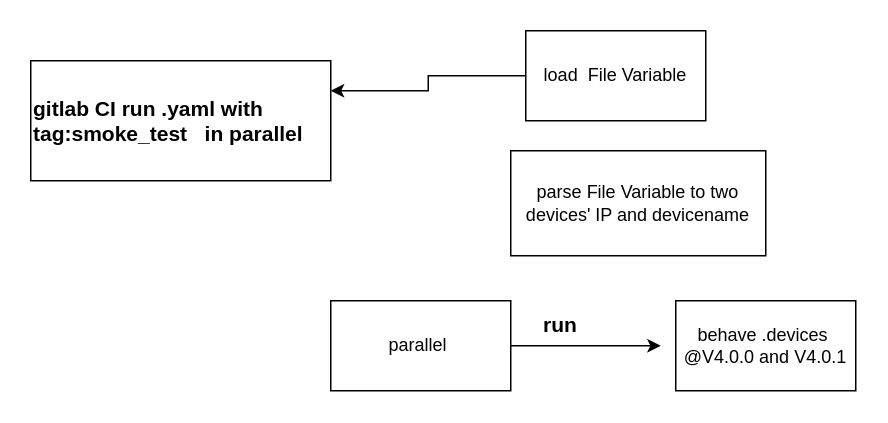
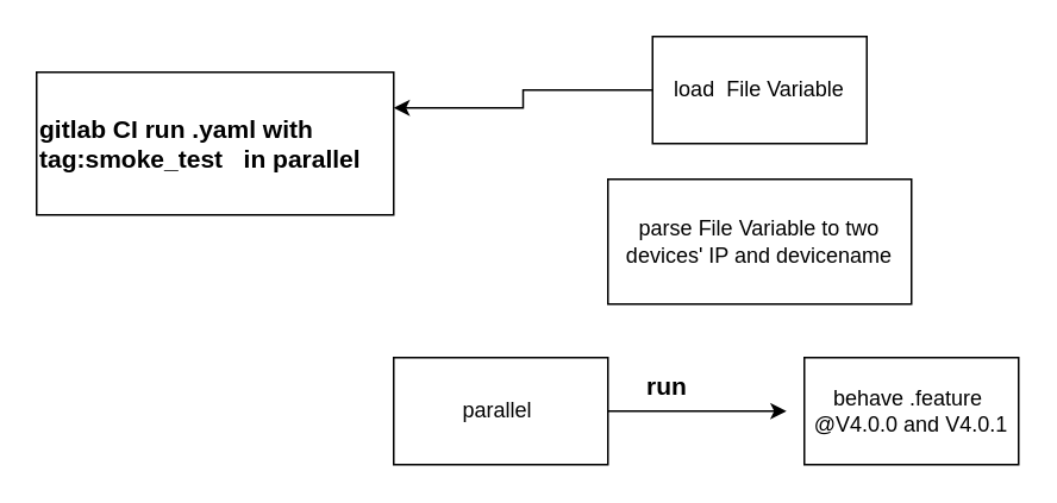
  <mxCell id="0" />
  <mxCell id="1" parent="0" />
- <mxCell id="2" value="behave .devices&amp;nbsp;&lt;br&gt;@V4.0.0 and V4.0.1" style="rounded=0;whiteSpace=wrap;html=1;" vertex="1" parent="1"><mxGeometry x="450" y="200" width="120" height="60" as="geometry" /></mxCell>
+ <mxCell id="2" value="behave .feature&amp;nbsp;&lt;br&gt;@V4.0.0 and V4.0.1" style="rounded=0;whiteSpace=wrap;html=1;" vertex="1" parent="1"><mxGeometry x="450" y="200" width="120" height="60" as="geometry" /></mxCell>
  <mxCell id="3" style="edgeStyle=orthogonalEdgeStyle;rounded=0;orthogonalLoop=1;jettySize=auto;html=1;exitX=1;exitY=0.5;exitDx=0;exitDy=0;" edge="1" parent="1" source="4"><mxGeometry relative="1" as="geometry"><mxPoint x="440" y="230" as="targetPoint" /></mxGeometry></mxCell>
  <mxCell id="4" value="parallel&amp;nbsp;" style="rounded=0;whiteSpace=wrap;html=1;" vertex="1" parent="1"><mxGeometry x="220" y="200" width="120" height="60" as="geometry" /></mxCell>
  <mxCell id="5" value="&lt;font style=&quot;font-size: 14px&quot;&gt;&lt;b&gt;run&lt;/b&gt;&lt;/font&gt;" style="text;html=1;resizable=0;points=[];autosize=1;align=left;verticalAlign=top;spacingTop=-4;" vertex="1" parent="1"><mxGeometry x="360" y="205" width="40" height="20" as="geometry" /></mxCell>
  <mxCell id="6" value="&lt;font style=&quot;font-size: 14px&quot;&gt;&lt;b&gt;gitlab CI run .yaml with tag:smoke_test&amp;nbsp; &amp;nbsp;in parallel&lt;/b&gt;&lt;/font&gt;" style="rounded=0;whiteSpace=wrap;html=1;align=left;" vertex="1" parent="1"><mxGeometry x="20" y="40" width="200" height="80" as="geometry" /></mxCell>
  <mxCell id="7" style="edgeStyle=orthogonalEdgeStyle;rounded=0;orthogonalLoop=1;jettySize=auto;html=1;exitX=0;exitY=0.5;exitDx=0;exitDy=0;entryX=1;entryY=0.25;entryDx=0;entryDy=0;" edge="1" parent="1" source="8" target="6"><mxGeometry relative="1" as="geometry" /></mxCell>
- <mxCell id="8" value="load&amp;nbsp; File Variable" style="rounded=0;whiteSpace=wrap;html=1;" vertex="1" parent="1"><mxGeometry x="350" y="20" width="120" height="60" as="geometry" /></mxCell>
+ <mxCell id="8" value="load&amp;nbsp; File Variable" style="rounded=0;whiteSpace=wrap;html=1;" vertex="1" parent="1"><mxGeometry x="365" y="20" width="120" height="60" as="geometry" /></mxCell>
  <mxCell id="9" value="parse File Variable to two devices' IP and devicename" style="rounded=0;whiteSpace=wrap;html=1;" vertex="1" parent="1"><mxGeometry x="340" y="100" width="170" height="70" as="geometry" /></mxCell>
